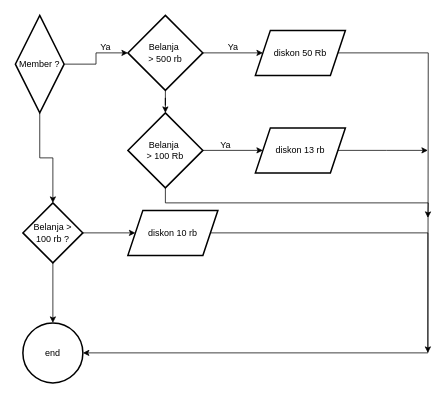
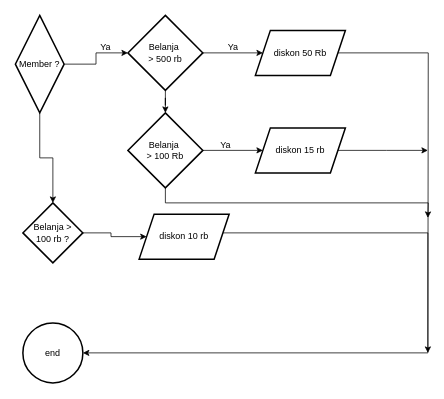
  <mxCell id="0" />
  <mxCell id="1" parent="0" />
  <mxCell id="2" value="" style="edgeStyle=orthogonalEdgeStyle;rounded=0;orthogonalLoop=1;jettySize=auto;html=1;" edge="1" parent="1" source="4" target="11"><mxGeometry relative="1" as="geometry" /></mxCell>
  <mxCell id="3" value="" style="edgeStyle=orthogonalEdgeStyle;rounded=0;orthogonalLoop=1;jettySize=auto;html=1;" edge="1" parent="1" source="4" target="15"><mxGeometry relative="1" as="geometry" /></mxCell>
  <mxCell id="4" value="&lt;div&gt;Belanja&amp;nbsp;&lt;/div&gt;&lt;div&gt;&amp;gt; 500 rb&lt;/div&gt;" style="strokeWidth=2;html=1;shape=mxgraph.flowchart.decision;whiteSpace=wrap;" vertex="1" parent="1"><mxGeometry x="170" y="20" width="100" height="100" as="geometry" /></mxCell>
  <mxCell id="5" value="" style="edgeStyle=orthogonalEdgeStyle;rounded=0;orthogonalLoop=1;jettySize=auto;html=1;" edge="1" parent="1" source="7" target="4"><mxGeometry relative="1" as="geometry" /></mxCell>
  <mxCell id="6" value="" style="edgeStyle=orthogonalEdgeStyle;rounded=0;orthogonalLoop=1;jettySize=auto;html=1;" edge="1" parent="1" source="7" target="20"><mxGeometry relative="1" as="geometry" /></mxCell>
  <mxCell id="7" value="Member ?" style="strokeWidth=2;html=1;shape=mxgraph.flowchart.decision;whiteSpace=wrap;" vertex="1" parent="1"><mxGeometry x="20" y="20" width="65" height="130" as="geometry" /></mxCell>
  <mxCell id="8" value="Ya" style="text;html=1;align=center;verticalAlign=middle;resizable=0;points=[];autosize=1;strokeColor=none;fillColor=none;" vertex="1" parent="1"><mxGeometry x="120" y="48" width="40" height="30" as="geometry" /></mxCell>
  <mxCell id="9" value="" style="edgeStyle=orthogonalEdgeStyle;rounded=0;orthogonalLoop=1;jettySize=auto;html=1;" edge="1" parent="1" source="11" target="13"><mxGeometry relative="1" as="geometry" /></mxCell>
  <mxCell id="10" style="edgeStyle=orthogonalEdgeStyle;rounded=0;orthogonalLoop=1;jettySize=auto;html=1;exitX=0.5;exitY=1;exitDx=0;exitDy=0;exitPerimeter=0;" edge="1" parent="1" source="11"><mxGeometry relative="1" as="geometry"><mxPoint x="570" y="290" as="targetPoint" /></mxGeometry></mxCell>
  <mxCell id="11" value="&lt;div&gt;Belanja&amp;nbsp;&lt;/div&gt;&lt;div&gt;&amp;gt; 100 Rb&lt;br&gt;&lt;/div&gt;" style="strokeWidth=2;html=1;shape=mxgraph.flowchart.decision;whiteSpace=wrap;" vertex="1" parent="1"><mxGeometry x="170" y="150" width="100" height="100" as="geometry" /></mxCell>
  <mxCell id="12" style="edgeStyle=orthogonalEdgeStyle;rounded=0;orthogonalLoop=1;jettySize=auto;html=1;exitX=1;exitY=0.5;exitDx=0;exitDy=0;" edge="1" parent="1" source="13"><mxGeometry relative="1" as="geometry"><mxPoint x="570" y="200" as="targetPoint" /></mxGeometry></mxCell>
- <mxCell id="13" value="diskon 13 rb" style="shape=parallelogram;perimeter=parallelogramPerimeter;whiteSpace=wrap;html=1;fixedSize=1;strokeWidth=2;" vertex="1" parent="1"><mxGeometry x="340" y="170" width="120" height="60" as="geometry" /></mxCell>
+ <mxCell id="13" value="diskon 15 rb" style="shape=parallelogram;perimeter=parallelogramPerimeter;whiteSpace=wrap;html=1;fixedSize=1;strokeWidth=2;" vertex="1" parent="1"><mxGeometry x="340" y="170" width="120" height="60" as="geometry" /></mxCell>
  <mxCell id="14" style="edgeStyle=orthogonalEdgeStyle;rounded=0;orthogonalLoop=1;jettySize=auto;html=1;exitX=1;exitY=0.5;exitDx=0;exitDy=0;" edge="1" parent="1" source="15"><mxGeometry relative="1" as="geometry"><mxPoint x="570" y="470" as="targetPoint" /></mxGeometry></mxCell>
  <mxCell id="15" value="diskon 50 Rb" style="shape=parallelogram;perimeter=parallelogramPerimeter;whiteSpace=wrap;html=1;fixedSize=1;strokeWidth=2;" vertex="1" parent="1"><mxGeometry x="340" y="40" width="120" height="60" as="geometry" /></mxCell>
  <mxCell id="16" value="Ya" style="text;html=1;align=center;verticalAlign=middle;resizable=0;points=[];autosize=1;strokeColor=none;fillColor=none;" vertex="1" parent="1"><mxGeometry x="290" y="48" width="40" height="30" as="geometry" /></mxCell>
  <mxCell id="17" value="Ya" style="text;html=1;align=center;verticalAlign=middle;resizable=0;points=[];autosize=1;strokeColor=none;fillColor=none;" vertex="1" parent="1"><mxGeometry x="280" y="178" width="40" height="30" as="geometry" /></mxCell>
  <mxCell id="18" value="" style="edgeStyle=orthogonalEdgeStyle;rounded=0;orthogonalLoop=1;jettySize=auto;html=1;" edge="1" parent="1" source="20" target="22"><mxGeometry relative="1" as="geometry" /></mxCell>
- <mxCell id="19" value="" style="edgeStyle=orthogonalEdgeStyle;rounded=0;orthogonalLoop=1;jettySize=auto;html=1;" edge="1" parent="1" source="20" target="23"><mxGeometry relative="1" as="geometry" /></mxCell>
  <mxCell id="20" value="&lt;div&gt;Belanja &amp;gt;&lt;/div&gt;&lt;div&gt;100 rb ?&lt;br&gt;&lt;/div&gt;" style="rhombus;whiteSpace=wrap;html=1;strokeWidth=2;" vertex="1" parent="1"><mxGeometry x="30" y="270" width="80" height="80" as="geometry" /></mxCell>
  <mxCell id="21" style="edgeStyle=orthogonalEdgeStyle;rounded=0;orthogonalLoop=1;jettySize=auto;html=1;exitX=0.5;exitY=1;exitDx=0;exitDy=0;entryX=1;entryY=0.5;entryDx=0;entryDy=0;" edge="1" parent="1" source="22" target="23"><mxGeometry relative="1" as="geometry"><Array as="points"><mxPoint x="230" y="310" /><mxPoint x="570" y="310" /><mxPoint x="570" y="470" /></Array></mxGeometry></mxCell>
- <mxCell id="22" value="diskon 10 rb" style="shape=parallelogram;perimeter=parallelogramPerimeter;whiteSpace=wrap;html=1;fixedSize=1;strokeWidth=2;" vertex="1" parent="1"><mxGeometry x="170" y="280" width="120" height="60" as="geometry" /></mxCell>
+ <mxCell id="22" value="diskon 10 rb" style="shape=parallelogram;perimeter=parallelogramPerimeter;whiteSpace=wrap;html=1;fixedSize=1;strokeWidth=2;" vertex="1" parent="1"><mxGeometry x="185" y="285" width="120" height="60" as="geometry" /></mxCell>
  <mxCell id="23" value="end" style="ellipse;whiteSpace=wrap;html=1;strokeWidth=2;" vertex="1" parent="1"><mxGeometry x="30" y="430" width="80" height="80" as="geometry" /></mxCell>
